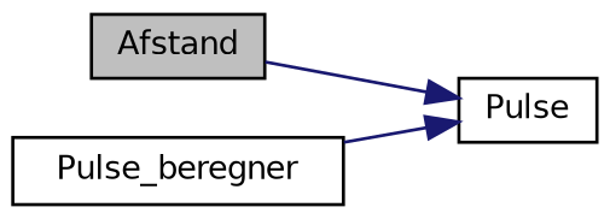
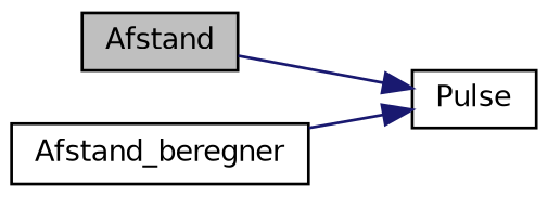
  digraph {
    rankdir=LR
    node [color=black fillcolor=white fontname=Helvetica fontsize=10 shape=record style=filled]
    edge [color=midnightblue fontname=Helvetica fontsize=10 labelfontname=Helvetica labelfontsize=10 style=solid]
    n1 [fillcolor=grey75 fontcolor=black height=0.2 label=Afstand width=0.4]
    n2 [height=0.2 label=Pulse width=0.4]
-   n3 [height=0.2 label=Pulse_beregner width=0.4]
+   n3 [height=0.2 label=Afstand_beregner width=0.4]
    n1 -> n2
    n3 -> n2
  }
